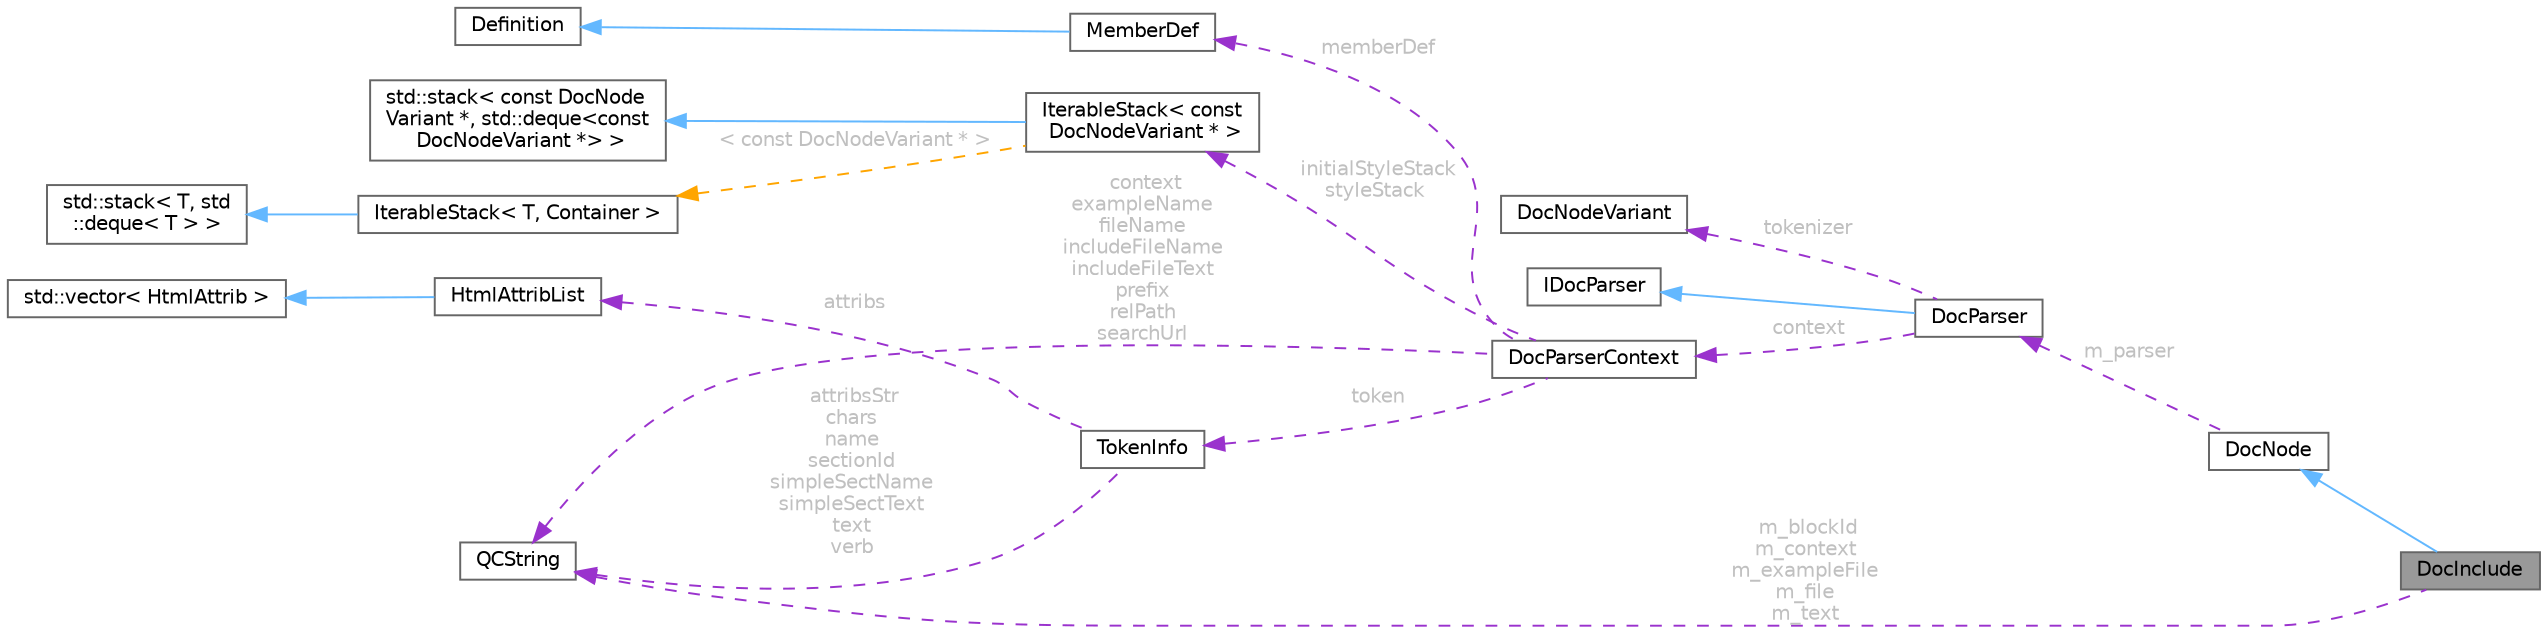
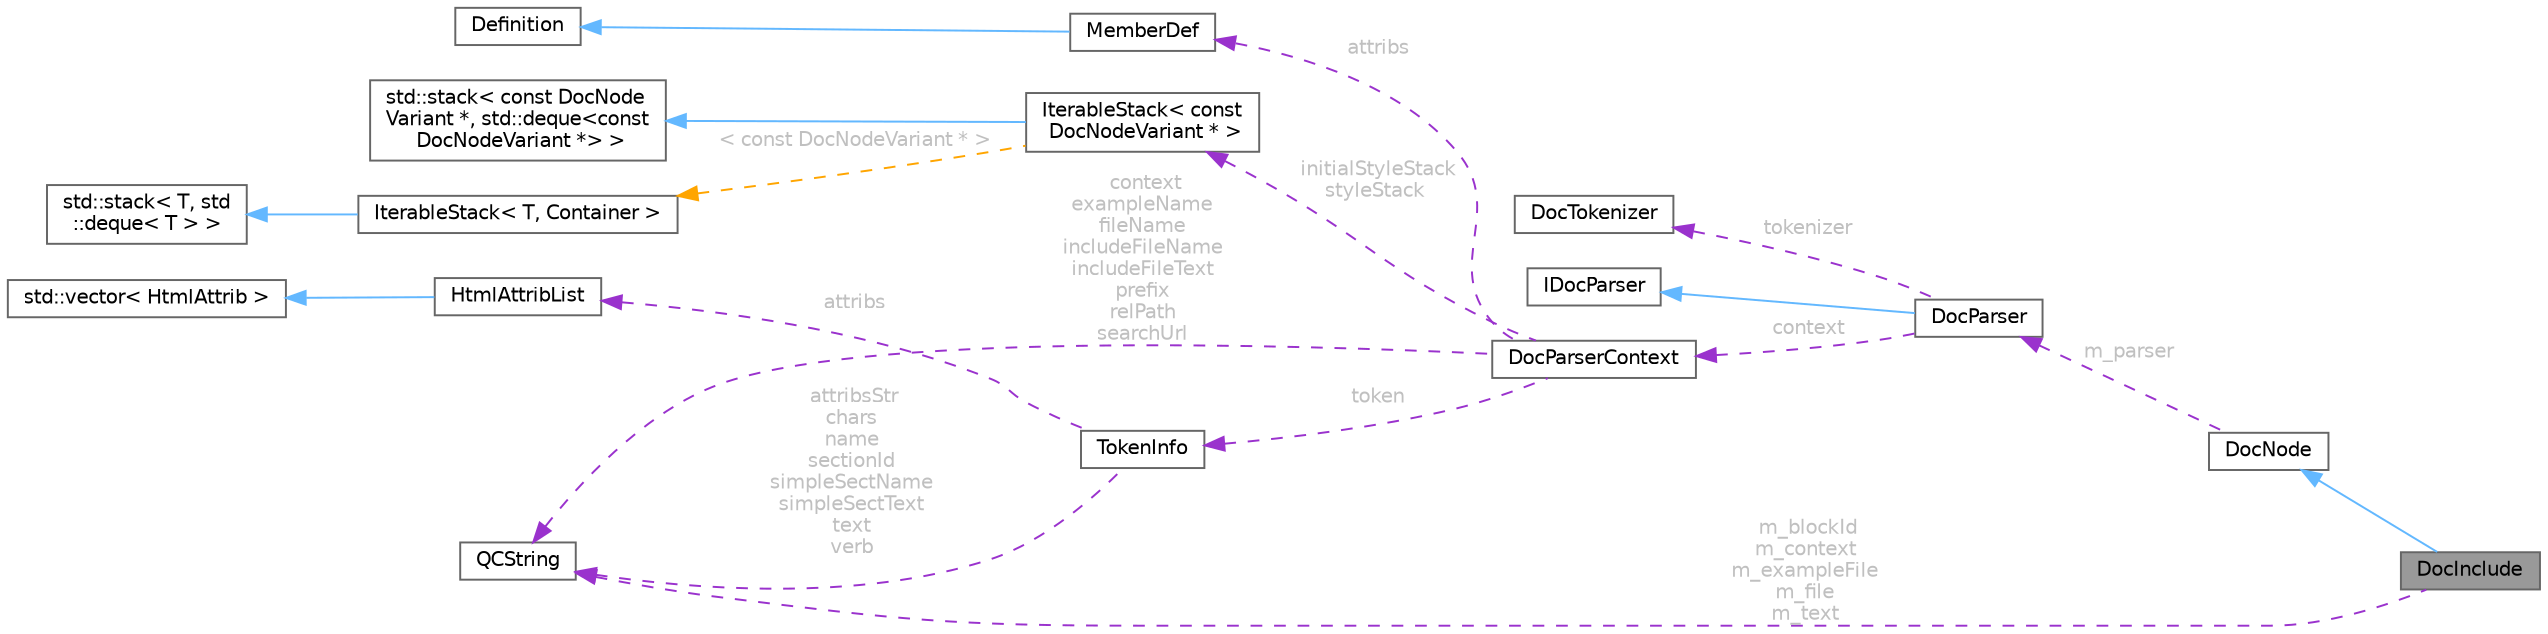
  digraph {
    rankdir=LR
    node [color=gray40 fillcolor=white fontname=Helvetica fontsize=10 shape=box style=filled]
    edge [color=darkorchid3 dir=back fontname=Helvetica fontsize=10 labelfontname=Helvetica labelfontsize=10 style=dashed fontcolor=grey]
    n1 [fillcolor=grey60 fontcolor=black height=0.2 label=DocInclude width=0.4]
    n2 [height=0.2 label=DocNode width=0.4]
    n3 [height=0.2 label=DocParser width=0.4]
    n4 [height=0.2 label=IDocParser width=0.4]
    n5 [height=0.2 label=DocParserContext width=0.4]
    n6 [height=0.2 label=Definition width=0.4]
    n7 [height=0.2 label=MemberDef width=0.4]
    n8 [height=0.2 label=QCString width=0.4]
    n9 [height=0.2 label=TokenInfo width=0.4]
    n10 [height=0.2 label="IterableStack\< const\l DocNodeVariant * \>" width=0.4]
    n11 [height=0.2 label="std::stack\< const DocNode\lVariant *, std::deque\<const\l DocNodeVariant *\> \>" width=0.4]
    n12 [height=0.2 label="IterableStack\< T, Container \>" width=0.4]
    n13 [height=0.2 label="std::stack\< T, std\l::deque\< T \> \>" width=0.4]
    n14 [height=0.2 label=HtmlAttribList width=0.4]
    n15 [height=0.2 label="std::vector\< HtmlAttrib \>" width=0.4]
-   n16 [height=0.2 label=DocNodeVariant width=0.4]
+   n16 [height=0.2 label=DocTokenizer width=0.4]
    n2 -> n1 [color=steelblue1 style=solid fontcolor=""]
    n3 -> n2 [label=" m_parser"]
    n4 -> n3 [color=steelblue1 style=solid fontcolor=""]
    n5 -> n3 [label=" context"]
    n6 -> n7 [color=steelblue1 style=solid fontcolor=""]
-   n7 -> n5 [label=" memberDef"]
+   n7 -> n5 [label=" attribs"]
    n8 -> n1 [label=" m_blockId\nm_context\nm_exampleFile\nm_file\nm_text"]
    n8 -> n5 [label=" context\nexampleName\nfileName\nincludeFileName\nincludeFileText\nprefix\nrelPath\nsearchUrl"]
    n8 -> n9 [label=" attribsStr\nchars\nname\nsectionId\nsimpleSectName\nsimpleSectText\ntext\nverb"]
    n9 -> n5 [label=" token"]
    n10 -> n5 [label=" initialStyleStack\nstyleStack"]
    n11 -> n10 [color=steelblue1 style=solid fontcolor=""]
    n12 -> n10 [color=orange label=" \< const DocNodeVariant * \>"]
    n13 -> n12 [color=steelblue1 style=solid fontcolor=""]
    n14 -> n9 [label=" attribs"]
    n15 -> n14 [color=steelblue1 style=solid fontcolor=""]
    n16 -> n3 [label=" tokenizer"]
  }
